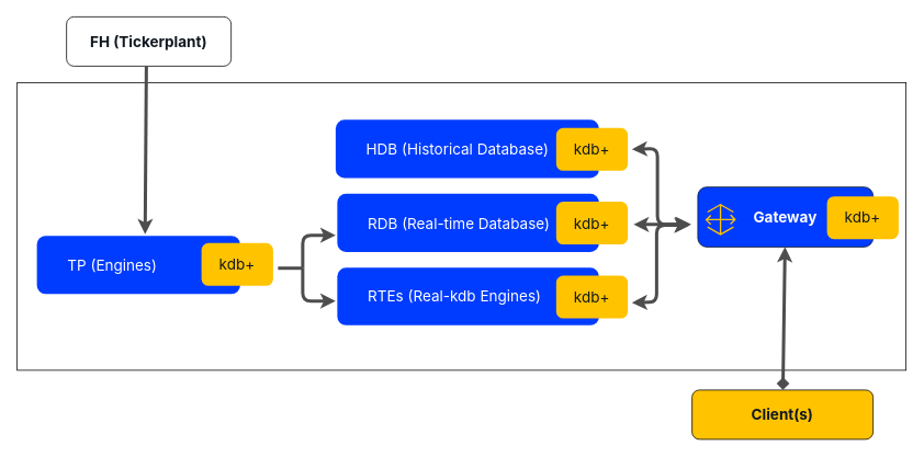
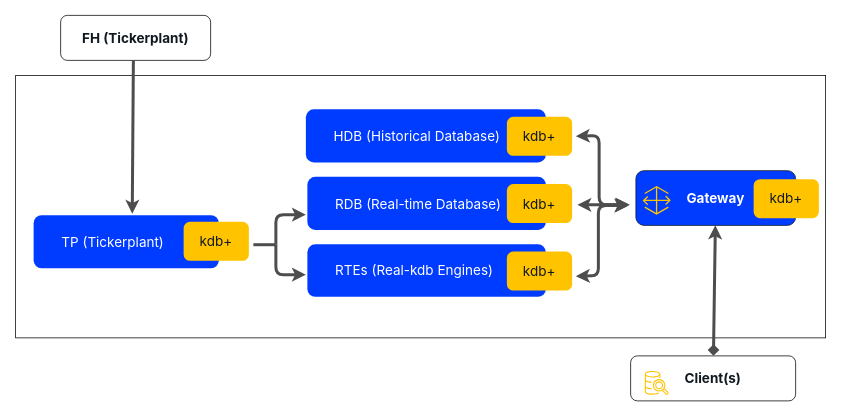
  <mxCell id="0" />
  <mxCell id="1" parent="0" />
  <mxCell id="2" value="" style="rounded=0;whiteSpace=wrap;html=1;fontFamily=Helvetica;labelBackgroundColor=none;glass=0;shadow=0;textShadow=0;" parent="1" vertex="1"><mxGeometry x="20" y="100" width="1080" height="350" as="geometry" /></mxCell>
  <mxCell id="3" value="&lt;h2&gt;&lt;span style=&quot;font-weight: normal;&quot;&gt;&lt;font color=&quot;#ffffff&quot; data-font-src=&quot;https://fonts.googleapis.com/css?family=inter&quot;&gt;&amp;nbsp; &amp;nbsp; &amp;nbsp; &amp;nbsp;HDB (Historical Database)&lt;/font&gt;&lt;/span&gt;&lt;/h2&gt;" style="html=1;whiteSpace=wrap;fillColor=#003CFF;strokeColor=none;rounded=1;glass=0;shadow=0;fontFamily=Inter;fontStyle=0;textShadow=0;align=left;fontSource=https%3A%2F%2Ffonts.googleapis.com%2Fcss%3Ffamily%3DInter;" parent="1" vertex="1"><mxGeometry x="407" y="145.27" width="320" height="70.75" as="geometry" /></mxCell>
  <mxCell id="4" value="&lt;h2&gt;&lt;span style=&quot;font-weight: normal;&quot;&gt;&lt;font color=&quot;#ffffff&quot; data-font-src=&quot;https://fonts.googleapis.com/css?family=inter&quot;&gt;&amp;nbsp; &amp;nbsp; &amp;nbsp; &amp;nbsp;RTEs (Real-kdb Engines)&lt;/font&gt;&lt;/span&gt;&lt;/h2&gt;" style="html=1;whiteSpace=wrap;fillColor=#003CFF;strokeColor=none;rounded=1;glass=0;shadow=0;fontFamily=Inter;fontStyle=0;align=left;fontSource=https%3A%2F%2Ffonts.googleapis.com%2Fcss%3Ffamily%3DInter;" parent="1" vertex="1"><mxGeometry x="409" y="325.27" width="318" height="70" as="geometry" /></mxCell>
  <mxCell id="5" value="&lt;h2&gt;&lt;font style=&quot;font-weight: normal;&quot; color=&quot;#ffffff&quot; data-font-src=&quot;https://fonts.googleapis.com/css?family=inter&quot;&gt;&amp;nbsp; &amp;nbsp; &amp;nbsp; &amp;nbsp;RDB (Real-time Database)&lt;/font&gt;&lt;/h2&gt;" style="html=1;whiteSpace=wrap;fillColor=#003CFF;strokeColor=none;rounded=1;glass=0;shadow=0;fontFamily=Inter;fontStyle=0;align=left;fontSource=https%3A%2F%2Ffonts.googleapis.com%2Fcss%3Ffamily%3DInter;" parent="1" vertex="1"><mxGeometry x="409" y="235.27" width="318" height="70.75" as="geometry" /></mxCell>
  <mxCell id="6" value="&lt;h2&gt;&lt;font color=&quot;#ffffff&quot; data-font-src=&quot;https://fonts.googleapis.com/css?family=inter&quot; face=&quot;inter&quot; style=&quot;&quot;&gt;Gateway&lt;/font&gt;&lt;/h2&gt;" style="html=1;whiteSpace=wrap;fillColor=#003CFF;rounded=1;glass=0;shadow=0;fontFamily=Inter;strokeColor=#101820;fontSource=https%3A%2F%2Ffonts.googleapis.com%2Fcss%3Ffamily%3DInter;container=0;" parent="1" vertex="1"><mxGeometry x="847" y="227" width="213" height="73" as="geometry" /></mxCell>
  <mxCell id="7" value="&lt;h2&gt;&lt;font color=&quot;#101820&quot;&gt;&lt;span style=&quot;font-weight: 400;&quot;&gt;kdb+&lt;/span&gt;&lt;/font&gt;&lt;/h2&gt;" style="html=1;whiteSpace=wrap;fillColor=#FFC300;rounded=1;glass=0;shadow=0;fontFamily=Inter;fontStyle=0;strokeWidth=2;strokeColor=#FFC300;fontSource=https%3A%2F%2Ffonts.googleapis.com%2Fcss%3Ffamily%3DInter;" parent="1" vertex="1"><mxGeometry x="676" y="156.24" width="85" height="50" as="geometry" /></mxCell>
- <mxCell id="8" value="&lt;h2&gt;&lt;font color=&quot;#101820&quot;&gt;Client(s)&lt;/font&gt;&lt;/h2&gt;" style="html=1;whiteSpace=wrap;rounded=1;glass=0;shadow=0;fontFamily=Inter;fontStyle=0;strokeWidth=1;align=center;verticalAlign=middle;fontSize=12;fontSource=https%3A%2F%2Ffonts.googleapis.com%2Fcss%3Ffamily%3DInter;labelPosition=center;verticalLabelPosition=middle;fillColor=#ffc300;" parent="1" vertex="1"><mxGeometry x="840" y="474" width="220" height="60" as="geometry" /></mxCell>
+ <mxCell id="8" value="&lt;h2&gt;&lt;font color=&quot;#101820&quot;&gt;Client(s)&lt;/font&gt;&lt;/h2&gt;" style="html=1;whiteSpace=wrap;rounded=1;glass=0;shadow=0;fontFamily=Inter;fontStyle=0;strokeWidth=1;align=center;verticalAlign=middle;fontSize=12;fontSource=https%3A%2F%2Ffonts.googleapis.com%2Fcss%3Ffamily%3DInter;labelPosition=center;verticalLabelPosition=middle;" parent="1" vertex="1"><mxGeometry x="840" y="474" width="220" height="60" as="geometry" /></mxCell>
  <mxCell id="9" value="" style="endArrow=diamond;startArrow=classic;html=1;rounded=1;strokeColor=#4D4D4D;strokeWidth=4;verticalAlign=top;flowAnimation=0;" parent="1" source="6" target="8" edge="1"><mxGeometry width="50" height="50" relative="1" as="geometry"><mxPoint x="1105" y="264.99" as="sourcePoint" /><mxPoint x="1295.909" y="444.99" as="targetPoint" /></mxGeometry></mxCell>
  <mxCell id="10" value="&lt;h2&gt;&lt;font color=&quot;#101820&quot;&gt;&lt;span style=&quot;font-weight: 400;&quot;&gt;kdb+&lt;/span&gt;&lt;/font&gt;&lt;/h2&gt;" style="html=1;whiteSpace=wrap;fillColor=#FFC300;rounded=1;glass=0;shadow=0;fontFamily=Inter;fontStyle=0;strokeWidth=2;strokeColor=#FFC300;fontSource=https%3A%2F%2Ffonts.googleapis.com%2Fcss%3Ffamily%3DInter;" parent="1" vertex="1"><mxGeometry x="676" y="245.87" width="85" height="50" as="geometry" /></mxCell>
  <mxCell id="11" value="&lt;h2&gt;&lt;font color=&quot;#101820&quot;&gt;&lt;span style=&quot;font-weight: 400;&quot;&gt;kdb+&lt;/span&gt;&lt;/font&gt;&lt;/h2&gt;" style="html=1;whiteSpace=wrap;fillColor=#FFC300;rounded=1;glass=0;shadow=0;fontFamily=Inter;fontStyle=0;strokeWidth=2;strokeColor=#FFC300;fontSource=https%3A%2F%2Ffonts.googleapis.com%2Fcss%3Ffamily%3DInter;" parent="1" vertex="1"><mxGeometry x="676" y="335.86" width="85" height="50" as="geometry" /></mxCell>
  <mxCell id="12" value="" style="sketch=0;outlineConnect=0;fontColor=#232F3E;gradientColor=none;fillColor=#FFC300;strokeColor=none;dashed=0;verticalLabelPosition=bottom;verticalAlign=top;align=center;html=1;fontSize=12;fontStyle=0;aspect=fixed;pointerEvents=1;shape=mxgraph.aws4.gateway;rounded=1;" parent="1" vertex="1"><mxGeometry x="856" y="247.31" width="37.49" height="38.48" as="geometry" /></mxCell>
  <mxCell id="13" value="" style="sketch=0;outlineConnect=0;fontColor=#232F3E;gradientColor=none;fillColor=#FFC300;strokeColor=none;dashed=0;verticalLabelPosition=bottom;verticalAlign=top;align=center;html=1;fontSize=12;fontStyle=0;aspect=fixed;pointerEvents=1;shape=mxgraph.aws4.redshift_query_editor_v20_light;rounded=1;" parent="1" vertex="1"><mxGeometry x="858.89" y="494.15" width="31.7" height="31.7" as="geometry" /></mxCell>
  <mxCell id="14" style="edgeStyle=orthogonalEdgeStyle;rounded=1;orthogonalLoop=1;jettySize=auto;html=1;exitX=0.5;exitY=1;exitDx=0;exitDy=0;" edge="1" parent="1" source="2" target="2"><mxGeometry relative="1" as="geometry" /></mxCell>
- <mxCell id="15" value="&lt;h2&gt;&lt;font style=&quot;font-weight: normal;&quot; color=&quot;#ffffff&quot; data-font-src=&quot;https://fonts.googleapis.com/css?family=inter&quot;&gt;&amp;nbsp; &amp;nbsp; &amp;nbsp; &amp;nbsp;TP (Engines)&lt;/font&gt;&lt;/h2&gt;" style="html=1;whiteSpace=wrap;fillColor=#003CFF;strokeColor=none;rounded=1;glass=0;shadow=0;fontFamily=Inter;fontStyle=0;align=left;fontSource=https%3A%2F%2Ffonts.googleapis.com%2Fcss%3Ffamily%3DInter;" vertex="1" parent="1"><mxGeometry x="44" y="286.49" width="247" height="70.75" as="geometry" /></mxCell>
+ <mxCell id="15" value="&lt;h2&gt;&lt;font style=&quot;font-weight: normal;&quot; color=&quot;#ffffff&quot; data-font-src=&quot;https://fonts.googleapis.com/css?family=inter&quot;&gt;&amp;nbsp; &amp;nbsp; &amp;nbsp; &amp;nbsp;TP (Tickerplant)&lt;/font&gt;&lt;/h2&gt;" style="html=1;whiteSpace=wrap;fillColor=#003CFF;strokeColor=none;rounded=1;glass=0;shadow=0;fontFamily=Inter;fontStyle=0;align=left;fontSource=https%3A%2F%2Ffonts.googleapis.com%2Fcss%3Ffamily%3DInter;" vertex="1" parent="1"><mxGeometry x="44" y="286.49" width="247" height="70.75" as="geometry" /></mxCell>
  <mxCell id="16" value="&lt;h2&gt;&lt;font color=&quot;#101820&quot;&gt;&lt;span style=&quot;font-weight: 400;&quot;&gt;kdb+&lt;/span&gt;&lt;/font&gt;&lt;/h2&gt;" style="html=1;whiteSpace=wrap;fillColor=#FFC300;rounded=1;glass=0;shadow=0;fontFamily=Inter;fontStyle=0;strokeWidth=2;strokeColor=#FFC300;fontSource=https%3A%2F%2Ffonts.googleapis.com%2Fcss%3Ffamily%3DInter;" vertex="1" parent="1"><mxGeometry x="245" y="296.28" width="85" height="50" as="geometry" /></mxCell>
  <mxCell id="17" value="&lt;h2&gt;&lt;font color=&quot;#101820&quot;&gt;&lt;span style=&quot;font-weight: 400;&quot;&gt;kdb+&lt;/span&gt;&lt;/font&gt;&lt;/h2&gt;" style="html=1;whiteSpace=wrap;fillColor=#FFC300;rounded=1;glass=0;shadow=0;fontFamily=Inter;fontStyle=0;strokeWidth=2;strokeColor=#FFC300;fontSource=https%3A%2F%2Ffonts.googleapis.com%2Fcss%3Ffamily%3DInter;" vertex="1" parent="1"><mxGeometry x="1005" y="239.4" width="85" height="50" as="geometry" /></mxCell>
  <mxCell id="18" value="&lt;h2&gt;&lt;font color=&quot;#101820&quot;&gt;FH (Tickerplant)&lt;/font&gt;&lt;/h2&gt;" style="html=1;whiteSpace=wrap;rounded=1;glass=0;shadow=0;fontFamily=Inter;fontStyle=0;strokeWidth=1;align=center;verticalAlign=middle;fontSize=12;fontSource=https%3A%2F%2Ffonts.googleapis.com%2Fcss%3Ffamily%3DInter;labelPosition=center;verticalLabelPosition=middle;" vertex="1" parent="1"><mxGeometry x="80" y="20" width="200" height="60" as="geometry" /></mxCell>
  <mxCell id="19" value="" style="endArrow=classic;startArrow=none;html=1;rounded=1;strokeColor=#4D4D4D;strokeWidth=4;verticalAlign=top;startFill=0;exitX=0.5;exitY=1;exitDx=0;exitDy=0;flowAnimation=0;" edge="1" parent="1"><mxGeometry width="50" height="50" relative="1" as="geometry"><mxPoint x="177" y="80" as="sourcePoint" /><mxPoint x="175.5" y="284.49" as="targetPoint" /></mxGeometry></mxCell>
  <mxCell id="20" value="" style="endArrow=classic;html=1;rounded=1;strokeWidth=4;flowAnimation=0;fixDash=1;strokeColor=#4D4D4D;" edge="1" parent="1"><mxGeometry width="50" height="50" relative="1" as="geometry"><mxPoint x="367" y="325.79" as="sourcePoint" /><mxPoint x="407" y="365.79" as="targetPoint" /><Array as="points"><mxPoint x="367" y="325.79" /><mxPoint x="367" y="365.79" /></Array></mxGeometry></mxCell>
  <mxCell id="21" value="" style="endArrow=classic;html=1;rounded=1;strokeWidth=4;flowAnimation=0;fixDash=1;strokeColor=#4D4D4D;" edge="1" parent="1"><mxGeometry width="50" height="50" relative="1" as="geometry"><mxPoint x="367" y="325.79" as="sourcePoint" /><mxPoint x="407" y="285.79" as="targetPoint" /><Array as="points"><mxPoint x="367" y="285.79" /></Array></mxGeometry></mxCell>
  <mxCell id="22" value="" style="endArrow=none;html=1;strokeWidth=4;flowAnimation=0;strokeColor=#4D4D4D;" edge="1" parent="1"><mxGeometry width="50" height="50" relative="1" as="geometry"><mxPoint x="337" y="325.79" as="sourcePoint" /><mxPoint x="367" y="325.79" as="targetPoint" /></mxGeometry></mxCell>
  <mxCell id="23" value="" style="endArrow=classic;startArrow=classic;html=1;strokeWidth=4;exitX=1;exitY=0.5;exitDx=0;exitDy=0;strokeColor=#4D4D4D;" edge="1" parent="1"><mxGeometry width="50" height="50" relative="1" as="geometry"><mxPoint x="767" y="181.24" as="sourcePoint" /><mxPoint x="838" y="272.55" as="targetPoint" /><Array as="points"><mxPoint x="798" y="180" /><mxPoint x="798" y="272.55" /></Array></mxGeometry></mxCell>
  <mxCell id="24" value="" style="endArrow=classic;startArrow=classic;html=1;strokeWidth=4;entryX=1;entryY=0.5;entryDx=0;entryDy=0;strokeColor=#4D4D4D;" edge="1" parent="1"><mxGeometry width="50" height="50" relative="1" as="geometry"><mxPoint x="837" y="273.55" as="sourcePoint" /><mxPoint x="767" y="367.86" as="targetPoint" /><Array as="points"><mxPoint x="797" y="273.55" /><mxPoint x="797" y="367" /></Array></mxGeometry></mxCell>
  <mxCell id="25" value="" style="endArrow=classic;startArrow=classic;html=1;strokeWidth=4;strokeColor=#4D4D4D;" edge="1" parent="1"><mxGeometry width="50" height="50" relative="1" as="geometry"><mxPoint x="769" y="272.55" as="sourcePoint" /><mxPoint x="839" y="272.55" as="targetPoint" /></mxGeometry></mxCell>
